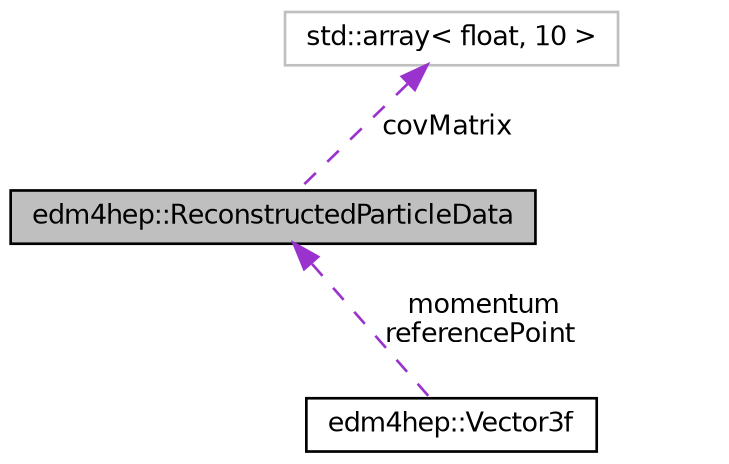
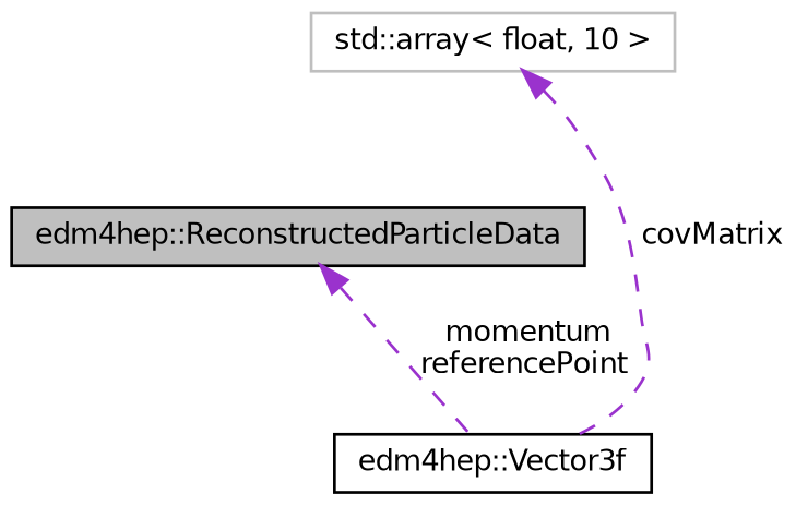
  digraph {
    node [color=black fillcolor=white fontname=Helvetica fontsize=10 shape=record style=filled]
    edge [color=darkorchid3 dir=back fontname=Helvetica fontsize=10 labelfontname=Helvetica labelfontsize=10 style=dashed]
    n1 [fillcolor=grey75 fontcolor=black height=0.2 label="edm4hep::ReconstructedParticleData" width=0.4]
    n2 [height=0.2 label="edm4hep::Vector3f" width=0.4]
    n3 [color=grey75 height=0.2 label="std::array\< float, 10 \>" width=0.4]
    n1 -> n2 [label=" momentum\nreferencePoint"]
-   n3 -> n1 [label=" covMatrix"]
+   n3 -> n2 [label=" covMatrix"]
  }
